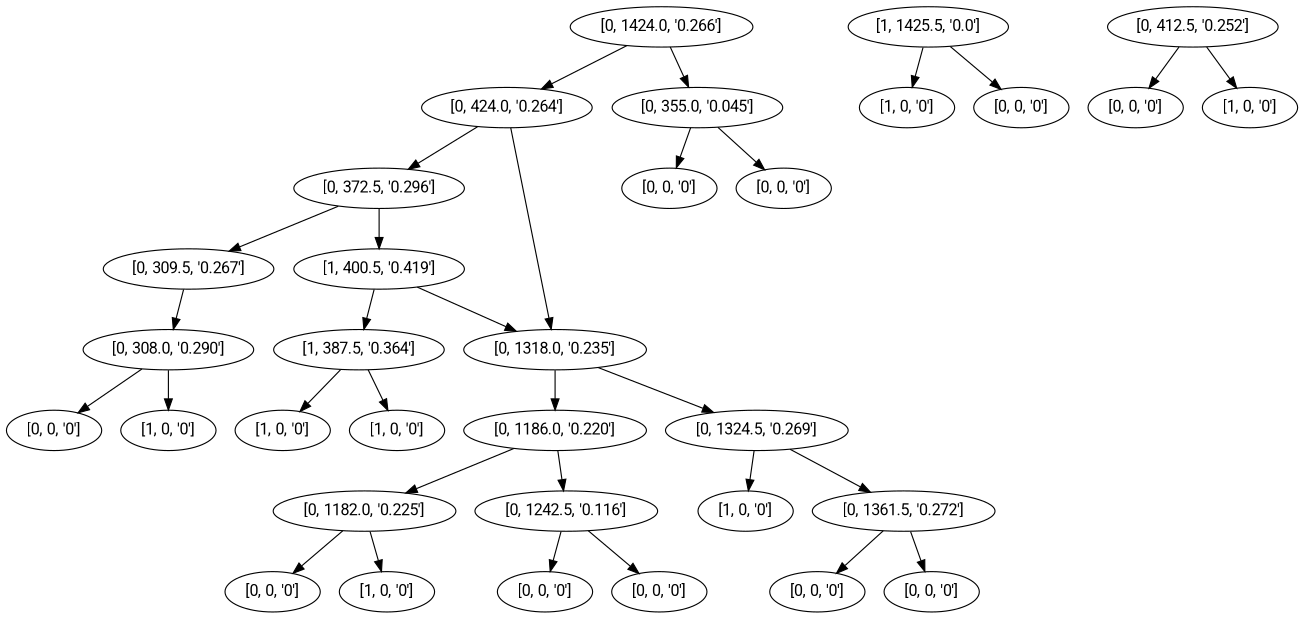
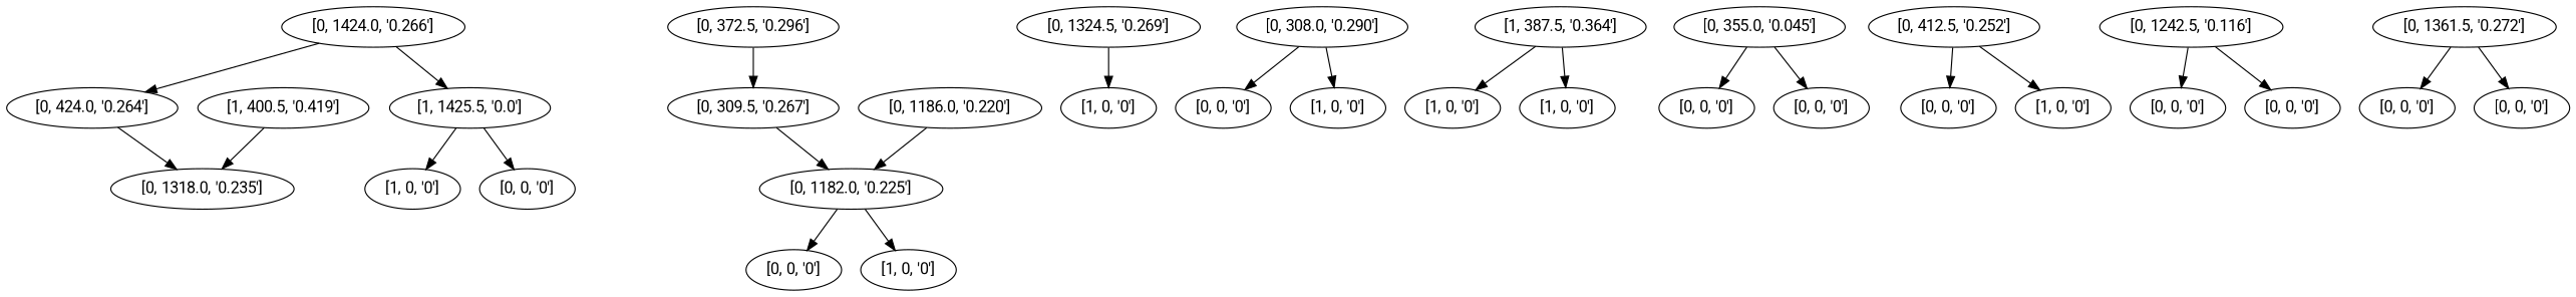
  digraph {
    fontname=Roboto
    node [fontname=Roboto]
    edge [fontname=Roboto]
    n1 [label="[0, 1424.0, '0.266']"]
    n2 [label="[0, 424.0, '0.264']"]
    n3 [label="[1, 1425.5, '0.0']"]
    n4 [label="[0, 372.5, '0.296']"]
    n5 [label="[0, 1318.0, '0.235']"]
    n6 [label="[1, 0, '0']"]
    n7 [label="[0, 0, '0']"]
    n8 [label="[0, 309.5, '0.267']"]
    n9 [label="[1, 400.5, '0.419']"]
    n10 [label="[0, 1186.0, '0.220']"]
    n11 [label="[0, 1324.5, '0.269']"]
    n12 [label="[0, 308.0, '0.290']"]
    n13 [label="[1, 387.5, '0.364']"]
    n14 [label="[0, 0, '0']"]
    n15 [label="[1, 0, '0']"]
    n16 [label="[0, 355.0, '0.045']"]
    n17 [label="[0, 0, '0']"]
    n18 [label="[0, 0, '0']"]
    n19 [label="[1, 0, '0']"]
    n20 [label="[1, 0, '0']"]
    n21 [label="[0, 412.5, '0.252']"]
    n22 [label="[0, 0, '0']"]
    n23 [label="[1, 0, '0']"]
    n24 [label="[0, 1182.0, '0.225']"]
    n25 [label="[0, 1242.5, '0.116']"]
    n26 [label="[1, 0, '0']"]
    n27 [label="[0, 1361.5, '0.272']"]
    n28 [label="[0, 0, '0']"]
    n29 [label="[1, 0, '0']"]
    n30 [label="[0, 0, '0']"]
    n31 [label="[0, 0, '0']"]
    n32 [label="[0, 0, '0']"]
    n33 [label="[0, 0, '0']"]
    n1 -> n2
-   n1 -> n16
-   n2 -> n4
+   n1 -> n3
    n2 -> n5
    n3 -> n6
    n3 -> n7
    n4 -> n8
-   n4 -> n9
-   n5 -> n10
-   n5 -> n11
-   n8 -> n12
+   n8 -> n24
    n9 -> n5
-   n9 -> n13
    n10 -> n24
-   n10 -> n25
    n11 -> n26
-   n11 -> n27
    n12 -> n14
    n12 -> n15
    n13 -> n19
    n13 -> n20
    n16 -> n17
    n16 -> n18
    n21 -> n22
    n21 -> n23
    n24 -> n28
    n24 -> n29
    n25 -> n30
    n25 -> n31
    n27 -> n32
    n27 -> n33
  }
